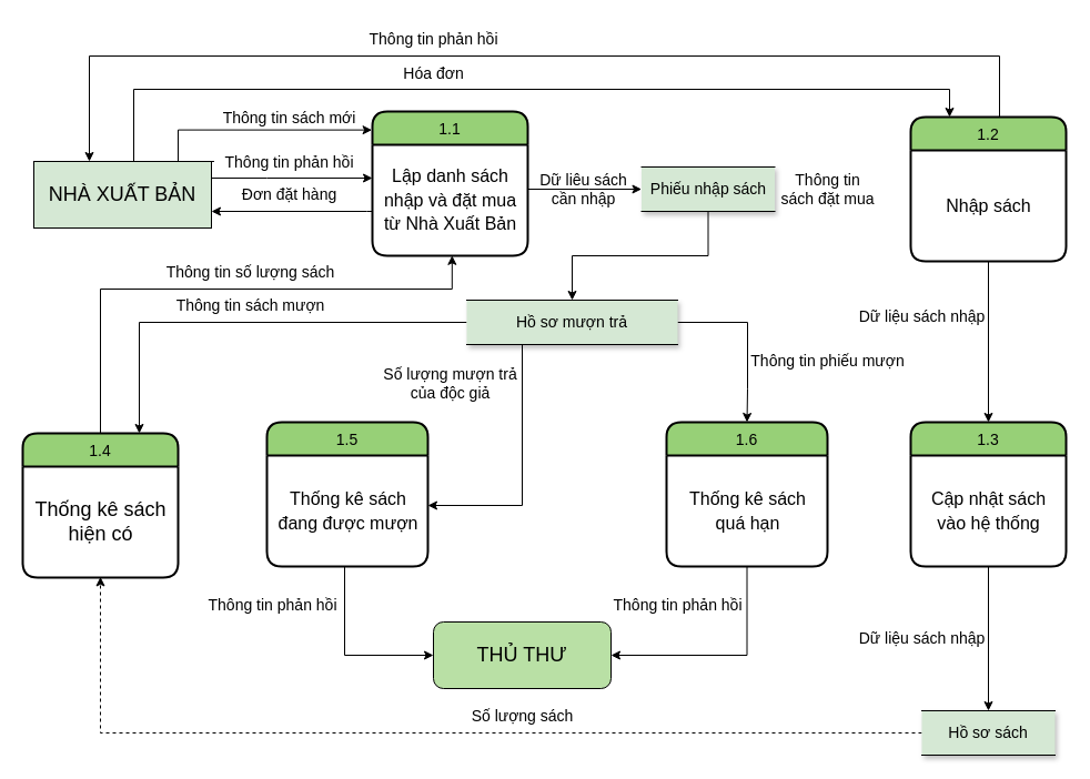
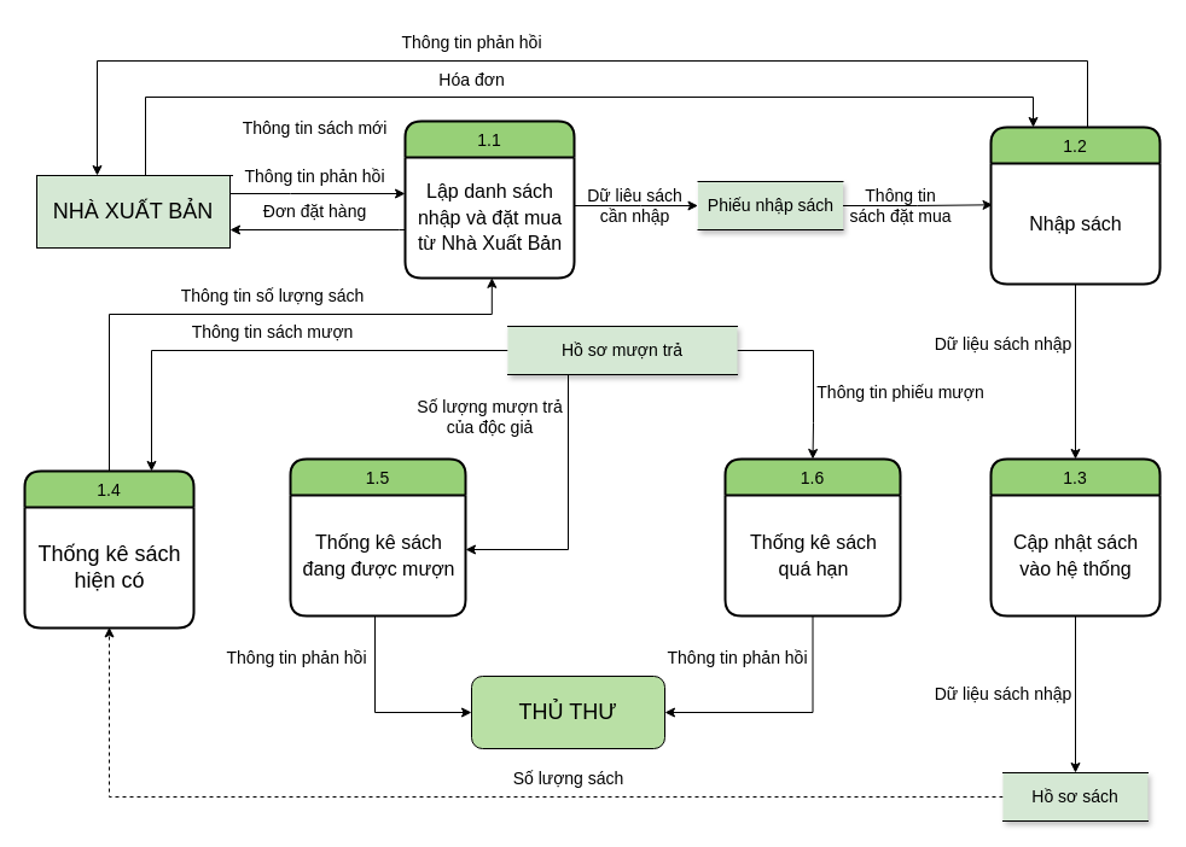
  <mxCell id="0" />
  <mxCell id="1" parent="0" />
- <mxCell id="2" style="edgeStyle=orthogonalEdgeStyle;rounded=0;orthogonalLoop=1;jettySize=auto;html=1;entryX=-0.003;entryY=0.128;entryDx=0;entryDy=0;entryPerimeter=0;fontSize=14;" parent="1" source="5" target="7" edge="1"><mxGeometry relative="1" as="geometry"><Array as="points"><mxPoint x="160" y="117" /></Array></mxGeometry></mxCell>
  <mxCell id="3" style="edgeStyle=orthogonalEdgeStyle;rounded=0;orthogonalLoop=1;jettySize=auto;html=1;fontSize=14;entryX=0;entryY=0.3;entryDx=0;entryDy=0;entryPerimeter=0;" parent="1" source="5" target="8" edge="1"><mxGeometry relative="1" as="geometry"><mxPoint x="360" y="170" as="targetPoint" /><Array as="points"><mxPoint x="240" y="160" /><mxPoint x="240" y="160" /></Array></mxGeometry></mxCell>
  <mxCell id="4" style="edgeStyle=orthogonalEdgeStyle;rounded=0;orthogonalLoop=1;jettySize=auto;html=1;fontSize=14;entryX=0.25;entryY=0;entryDx=0;entryDy=0;" parent="1" target="13" edge="1"><mxGeometry relative="1" as="geometry"><mxPoint x="192.5" y="145" as="sourcePoint" /><mxPoint x="790" y="80" as="targetPoint" /><Array as="points"><mxPoint x="120" y="145" /><mxPoint x="120" y="80" /><mxPoint x="855" y="80" /></Array></mxGeometry></mxCell>
  <mxCell id="5" value="&lt;span style=&quot;font-size: 18px;&quot;&gt;NHÀ XUẤT BẢN&lt;/span&gt;" style="rounded=0;whiteSpace=wrap;html=1;fillColor=#d5e8d4;" parent="1" vertex="1"><mxGeometry x="30" y="145" width="160" height="60" as="geometry" /></mxCell>
  <mxCell id="6" value="THỦ THƯ" style="whiteSpace=wrap;html=1;fontSize=18;fillColor=#B9E0A5;rounded=1;" parent="1" vertex="1"><mxGeometry x="390" y="560" width="160" height="60" as="geometry" /></mxCell>
  <mxCell id="7" value="1.1" style="swimlane;childLayout=stackLayout;horizontal=1;startSize=30;horizontalStack=0;rounded=1;fontSize=14;fontStyle=0;strokeWidth=2;resizeParent=0;resizeLast=1;shadow=0;dashed=0;align=center;fillColor=#97D077;" parent="1" vertex="1"><mxGeometry x="335" y="100" width="140" height="130" as="geometry" /></mxCell>
  <mxCell id="8" value="&lt;font style=&quot;font-size: 16px;&quot;&gt;Lập danh sách&lt;br&gt;nhập và đặt mua &lt;br&gt;từ Nhà Xuất Bản&lt;/font&gt;" style="text;html=1;align=center;verticalAlign=middle;resizable=0;points=[];autosize=1;strokeColor=none;fillColor=none;fontSize=18;" parent="7" vertex="1"><mxGeometry y="30" width="140" height="100" as="geometry" /></mxCell>
  <mxCell id="9" value="&lt;font style=&quot;font-size: 14px;&quot;&gt;Thông tin sách mới&lt;/font&gt;" style="text;html=1;align=center;verticalAlign=middle;resizable=0;points=[];autosize=1;strokeColor=none;fillColor=none;fontSize=16;" parent="1" vertex="1"><mxGeometry y="90" width="140" height="30" as="geometry" x="190" /></mxCell>
  <mxCell id="10" value="&lt;font style=&quot;font-size: 14px;&quot;&gt;Thông tin phản hồi&lt;/font&gt;" style="text;html=1;align=center;verticalAlign=middle;resizable=0;points=[];autosize=1;strokeColor=none;fillColor=none;fontSize=16;" parent="1" vertex="1"><mxGeometry y="130" width="140" height="30" as="geometry" x="190" /></mxCell>
  <mxCell id="11" value="Đơn&amp;nbsp;đặt hàng" style="text;html=1;align=center;verticalAlign=middle;resizable=0;points=[];autosize=1;strokeColor=none;fillColor=none;fontSize=14;" parent="1" vertex="1"><mxGeometry x="205" y="160" width="110" height="30" as="geometry" /></mxCell>
  <mxCell id="12" style="edgeStyle=orthogonalEdgeStyle;rounded=0;orthogonalLoop=1;jettySize=auto;html=1;fontSize=14;exitX=0.5;exitY=0;exitDx=0;exitDy=0;" parent="1" source="13" edge="1"><mxGeometry relative="1" as="geometry"><mxPoint x="80" y="145" as="targetPoint" /><Array as="points"><mxPoint x="900" y="105" /><mxPoint x="900" y="50" /><mxPoint x="80" y="50" /></Array></mxGeometry></mxCell>
  <mxCell id="13" value="1.2" style="swimlane;childLayout=stackLayout;horizontal=1;startSize=30;horizontalStack=0;rounded=1;fontSize=14;fontStyle=0;strokeWidth=2;resizeParent=0;resizeLast=1;shadow=0;dashed=0;align=center;fillColor=#97D077;" parent="1" vertex="1"><mxGeometry x="820" y="105" width="140" height="130" as="geometry" /></mxCell>
  <mxCell id="14" value="&lt;span style=&quot;font-size: 16px;&quot;&gt;Nhập sách&lt;/span&gt;" style="text;html=1;align=center;verticalAlign=middle;resizable=0;points=[];autosize=1;strokeColor=none;fillColor=none;fontSize=18;" parent="13" vertex="1"><mxGeometry y="30" width="140" height="100" as="geometry" /></mxCell>
  <mxCell id="15" value="" style="edgeStyle=orthogonalEdgeStyle;rounded=0;orthogonalLoop=1;jettySize=auto;html=1;fontSize=14;" parent="1" source="16" target="32" edge="1"><mxGeometry relative="1" as="geometry" /></mxCell>
  <mxCell id="16" value="1.3" style="swimlane;childLayout=stackLayout;horizontal=1;startSize=30;horizontalStack=0;rounded=1;fontSize=14;fontStyle=0;strokeWidth=2;resizeParent=0;resizeLast=1;shadow=0;dashed=0;align=center;fillColor=#97D077;" parent="1" vertex="1"><mxGeometry x="820" y="380" width="140" height="130" as="geometry" /></mxCell>
  <mxCell id="17" value="&lt;span style=&quot;font-size: 16px;&quot;&gt;Cập nhật sách&lt;/span&gt;&lt;br&gt;&lt;span style=&quot;font-size: 16px;&quot;&gt;vào hệ thống&lt;/span&gt;" style="text;html=1;align=center;verticalAlign=middle;resizable=0;points=[];autosize=1;strokeColor=none;fillColor=none;fontSize=18;" parent="16" vertex="1"><mxGeometry y="30" width="140" height="100" as="geometry" /></mxCell>
  <mxCell id="18" style="edgeStyle=orthogonalEdgeStyle;rounded=0;orthogonalLoop=1;jettySize=auto;html=1;entryX=0.513;entryY=0.998;entryDx=0;entryDy=0;entryPerimeter=0;fontSize=14;" parent="1" source="19" target="8" edge="1"><mxGeometry relative="1" as="geometry"><Array as="points"><mxPoint x="90" y="260" /><mxPoint x="407" y="260" /></Array></mxGeometry></mxCell>
  <mxCell id="19" value="1.4" style="swimlane;childLayout=stackLayout;horizontal=1;startSize=30;horizontalStack=0;rounded=1;fontSize=14;fontStyle=0;strokeWidth=2;resizeParent=0;resizeLast=1;shadow=0;dashed=0;align=center;fillColor=#97D077;" parent="1" vertex="1"><mxGeometry x="20" y="390" width="140" height="130" as="geometry" /></mxCell>
  <mxCell id="20" value="&lt;font style=&quot;font-size: 18px;&quot;&gt;Thống kê sách&lt;br&gt;hiện có&lt;/font&gt;" style="text;html=1;align=center;verticalAlign=middle;resizable=0;points=[];autosize=1;strokeColor=none;fillColor=none;fontSize=14;" parent="19" vertex="1"><mxGeometry y="30" width="140" height="100" as="geometry" /></mxCell>
  <mxCell id="21" value="1.5" style="swimlane;childLayout=stackLayout;horizontal=1;startSize=30;horizontalStack=0;rounded=1;fontSize=14;fontStyle=0;strokeWidth=2;resizeParent=0;resizeLast=1;shadow=0;dashed=0;align=center;fillColor=#97D077;" parent="1" vertex="1"><mxGeometry x="240" y="380" width="145" height="130" as="geometry" /></mxCell>
  <mxCell id="22" value="&lt;span style=&quot;font-size: 16px;&quot;&gt;Thống kê sách&lt;br&gt;đang&amp;nbsp;được mượn&lt;/span&gt;" style="text;html=1;align=center;verticalAlign=middle;resizable=0;points=[];autosize=1;strokeColor=none;fillColor=none;fontSize=18;" parent="21" vertex="1"><mxGeometry y="30" width="145" height="100" as="geometry" /></mxCell>
  <mxCell id="23" value="1.6" style="swimlane;childLayout=stackLayout;horizontal=1;startSize=30;horizontalStack=0;rounded=1;fontSize=14;fontStyle=0;strokeWidth=2;resizeParent=0;resizeLast=1;shadow=0;dashed=0;align=center;fillColor=#97D077;" parent="1" vertex="1"><mxGeometry x="600" y="380" width="145" height="130" as="geometry" /></mxCell>
  <mxCell id="24" value="&lt;span style=&quot;font-size: 16px;&quot;&gt;Thống kê sách&lt;/span&gt;&lt;br&gt;&lt;span style=&quot;font-size: 16px;&quot;&gt;quá&amp;nbsp;&lt;/span&gt;&lt;span style=&quot;font-size: 16px;&quot;&gt;hạn&lt;/span&gt;" style="text;html=1;align=center;verticalAlign=middle;resizable=0;points=[];autosize=1;strokeColor=none;fillColor=none;fontSize=18;" parent="23" vertex="1"><mxGeometry y="30" width="145" height="100" as="geometry" /></mxCell>
  <mxCell id="25" value="&lt;font style=&quot;font-size: 14px;&quot;&gt;Hóa&amp;nbsp;đơn&lt;/font&gt;" style="text;html=1;align=center;verticalAlign=middle;resizable=0;points=[];autosize=1;strokeColor=none;fillColor=none;fontSize=16;" parent="1" vertex="1"><mxGeometry x="350" y="50" width="80" height="30" as="geometry" /></mxCell>
  <mxCell id="26" value="Thông tin phản hồi" style="text;html=1;align=center;verticalAlign=middle;resizable=0;points=[];autosize=1;strokeColor=none;fillColor=none;fontSize=14;" parent="1" vertex="1"><mxGeometry x="320" y="20" width="140" height="30" as="geometry" /></mxCell>
  <mxCell id="27" style="edgeStyle=orthogonalEdgeStyle;rounded=0;orthogonalLoop=1;jettySize=auto;html=1;entryX=1;entryY=0.75;entryDx=0;entryDy=0;fontSize=14;" parent="1" source="8" target="5" edge="1"><mxGeometry relative="1" as="geometry"><Array as="points"><mxPoint x="330" y="190" /><mxPoint x="330" y="190" /></Array></mxGeometry></mxCell>
  <mxCell id="28" value="Dữ liệu sách nhập" style="text;html=1;align=center;verticalAlign=middle;resizable=0;points=[];autosize=1;strokeColor=none;fillColor=none;fontSize=14;" parent="1" vertex="1"><mxGeometry x="760" y="270" width="140" height="30" as="geometry" /></mxCell>
  <mxCell id="29" value="Số lượng sách" style="text;html=1;align=center;verticalAlign=middle;resizable=0;points=[];autosize=1;strokeColor=none;fillColor=none;fontSize=14;" parent="1" vertex="1"><mxGeometry x="410" y="630" width="120" height="30" as="geometry" /></mxCell>
  <mxCell id="30" value="Thông tin số lượng sách" style="text;html=1;align=center;verticalAlign=middle;resizable=0;points=[];autosize=1;strokeColor=none;fillColor=none;fontSize=14;" parent="1" vertex="1"><mxGeometry x="135" y="230" width="180" height="30" as="geometry" /></mxCell>
  <mxCell id="31" style="edgeStyle=orthogonalEdgeStyle;rounded=0;orthogonalLoop=1;jettySize=auto;html=1;entryX=0.5;entryY=0.994;entryDx=0;entryDy=0;entryPerimeter=0;fontSize=18;dashed=1;" parent="1" source="32" target="20" edge="1"><mxGeometry relative="1" as="geometry" /></mxCell>
  <mxCell id="32" value="Hồ sơ sách" style="shape=partialRectangle;whiteSpace=wrap;html=1;left=0;right=0;fillColor=#D5E8D4;shadow=1;strokeColor=#000000;fontSize=14;" parent="1" vertex="1"><mxGeometry x="830" y="640" width="120" height="40" as="geometry" /></mxCell>
  <mxCell id="33" value="Dữ liệu sách nhập" style="text;html=1;align=center;verticalAlign=middle;resizable=0;points=[];autosize=1;strokeColor=none;fillColor=none;fontSize=14;" parent="1" vertex="1"><mxGeometry x="760" y="560" width="140" height="30" as="geometry" /></mxCell>
- <mxCell id="34" style="edgeStyle=orthogonalEdgeStyle;rounded=0;orthogonalLoop=1;jettySize=auto;html=1;fontSize=14;" parent="1" source="35" target="40" edge="1"><mxGeometry relative="1" as="geometry" /></mxCell>
+ <mxCell id="34" style="edgeStyle=orthogonalEdgeStyle;rounded=0;orthogonalLoop=1;jettySize=auto;html=1;entryX=0.011;entryY=0.343;entryDx=0;entryDy=0;entryPerimeter=0;fontSize=14;" parent="1" source="35" target="14" edge="1"><mxGeometry relative="1" as="geometry" /></mxCell>
  <mxCell id="35" value="Phiếu nhập sách" style="shape=partialRectangle;whiteSpace=wrap;html=1;left=0;right=0;fillColor=#D5E8D4;shadow=1;strokeColor=#000000;fontSize=14;" parent="1" vertex="1"><mxGeometry x="577.5" y="150" width="120" height="40" as="geometry" /></mxCell>
  <mxCell id="36" value="Thông tin phản hồi" style="text;html=1;align=center;verticalAlign=middle;resizable=0;points=[];autosize=1;strokeColor=none;fillColor=none;fontSize=14;" parent="1" vertex="1"><mxGeometry x="175" y="530" width="140" height="30" as="geometry" /></mxCell>
  <mxCell id="37" style="edgeStyle=orthogonalEdgeStyle;rounded=0;orthogonalLoop=1;jettySize=auto;html=1;fontSize=14;" parent="1" source="40" target="21" edge="1"><mxGeometry relative="1" as="geometry"><Array as="points"><mxPoint x="470" y="455" /></Array></mxGeometry></mxCell>
  <mxCell id="38" style="edgeStyle=orthogonalEdgeStyle;rounded=0;orthogonalLoop=1;jettySize=auto;html=1;entryX=0.5;entryY=0;entryDx=0;entryDy=0;fontSize=14;" parent="1" source="40" target="23" edge="1"><mxGeometry relative="1" as="geometry"><Array as="points"><mxPoint x="673" y="290" /><mxPoint x="673" y="350" /></Array></mxGeometry></mxCell>
  <mxCell id="39" style="edgeStyle=orthogonalEdgeStyle;rounded=0;orthogonalLoop=1;jettySize=auto;html=1;entryX=0.75;entryY=0;entryDx=0;entryDy=0;fontSize=14;" parent="1" source="40" target="19" edge="1"><mxGeometry relative="1" as="geometry" /></mxCell>
  <mxCell id="40" value="Hồ sơ mượn trả" style="shape=partialRectangle;whiteSpace=wrap;html=1;left=0;right=0;fillColor=#D5E8D4;shadow=1;strokeColor=#000000;fontSize=14;" parent="1" vertex="1"><mxGeometry x="420" y="270" width="190" height="40" as="geometry" /></mxCell>
  <mxCell id="41" value="Số lượng mượn trả &lt;br&gt;của&amp;nbsp;độc giả" style="text;html=1;align=center;verticalAlign=middle;resizable=0;points=[];autosize=1;strokeColor=none;fillColor=none;fontSize=14;" parent="1" vertex="1"><mxGeometry x="335" y="320" width="140" height="50" as="geometry" /></mxCell>
  <mxCell id="42" value="Thông tin &lt;br&gt;sách&amp;nbsp;đặt mua" style="text;html=1;align=center;verticalAlign=middle;resizable=0;points=[];autosize=1;strokeColor=none;fillColor=none;fontSize=14;" parent="1" vertex="1"><mxGeometry x="690" y="145" width="110" height="50" as="geometry" /></mxCell>
  <mxCell id="43" value="Dữ liêu sách &lt;br&gt;cần nhập" style="text;html=1;align=center;verticalAlign=middle;resizable=0;points=[];autosize=1;strokeColor=none;fillColor=none;fontSize=14;" parent="1" vertex="1"><mxGeometry x="475" y="145" width="100" height="50" as="geometry" /></mxCell>
  <mxCell id="44" style="edgeStyle=orthogonalEdgeStyle;rounded=0;orthogonalLoop=1;jettySize=auto;html=1;fontSize=14;" parent="1" source="14" target="16" edge="1"><mxGeometry relative="1" as="geometry" /></mxCell>
  <mxCell id="45" style="edgeStyle=orthogonalEdgeStyle;rounded=0;orthogonalLoop=1;jettySize=auto;html=1;entryX=0;entryY=0.5;entryDx=0;entryDy=0;fontSize=14;" parent="1" source="8" target="35" edge="1"><mxGeometry relative="1" as="geometry"><Array as="points"><mxPoint x="530" y="170" /><mxPoint x="530" y="170" /></Array></mxGeometry></mxCell>
  <mxCell id="46" value="Thông tin phiếu mượn" style="text;html=1;align=center;verticalAlign=middle;resizable=0;points=[];autosize=1;strokeColor=none;fillColor=none;fontSize=14;" parent="1" vertex="1"><mxGeometry x="665" y="310" width="160" height="30" as="geometry" /></mxCell>
  <mxCell id="47" value="Thông tin phản hồi" style="text;html=1;align=center;verticalAlign=middle;resizable=0;points=[];autosize=1;strokeColor=none;fillColor=none;fontSize=14;" parent="1" vertex="1"><mxGeometry x="540" y="530" width="140" height="30" as="geometry" /></mxCell>
  <mxCell id="48" value="Thông tin sách mượn" style="text;html=1;align=center;verticalAlign=middle;resizable=0;points=[];autosize=1;strokeColor=none;fillColor=none;fontSize=14;" parent="1" vertex="1"><mxGeometry x="145" y="260" width="160" height="30" as="geometry" /></mxCell>
  <mxCell id="49" style="edgeStyle=orthogonalEdgeStyle;rounded=0;orthogonalLoop=1;jettySize=auto;html=1;entryX=0;entryY=0.5;entryDx=0;entryDy=0;fontSize=18;" parent="1" source="22" target="6" edge="1"><mxGeometry relative="1" as="geometry"><Array as="points"><mxPoint x="310" y="590" /></Array></mxGeometry></mxCell>
  <mxCell id="50" style="edgeStyle=orthogonalEdgeStyle;rounded=0;orthogonalLoop=1;jettySize=auto;html=1;entryX=1;entryY=0.5;entryDx=0;entryDy=0;fontSize=18;" parent="1" source="24" target="6" edge="1"><mxGeometry relative="1" as="geometry"><Array as="points"><mxPoint x="673" y="590" /></Array></mxGeometry></mxCell>
